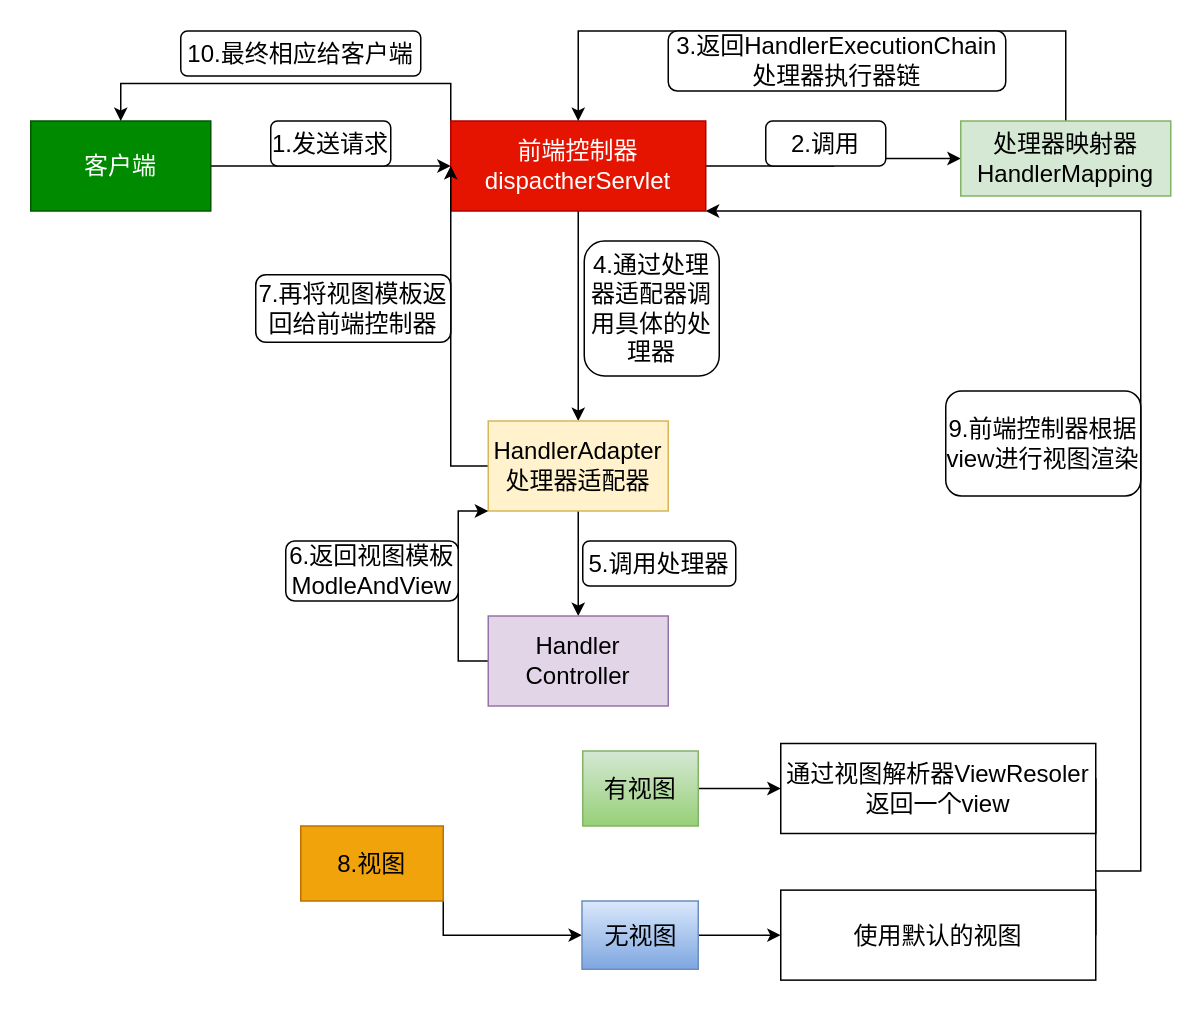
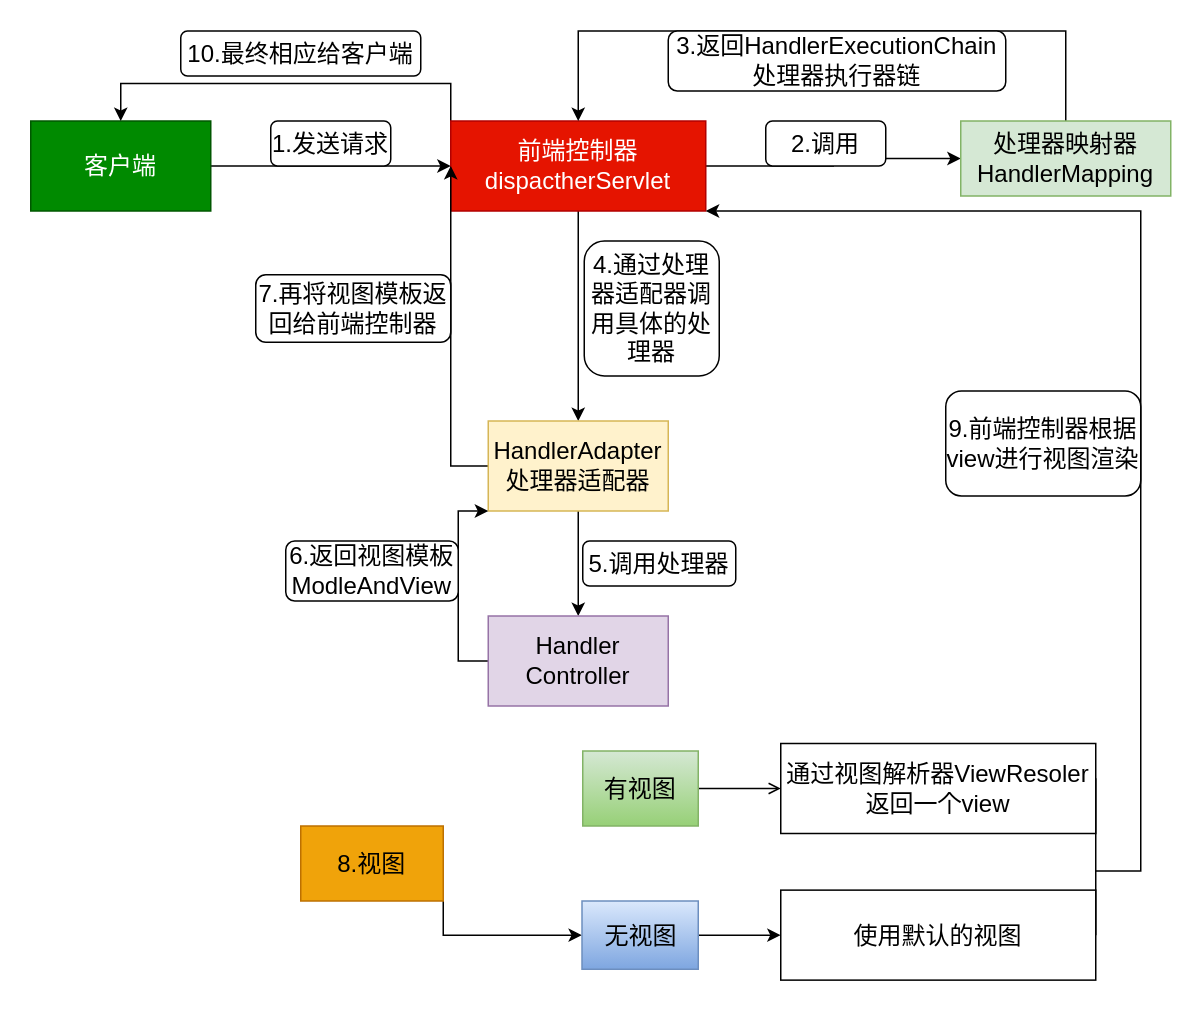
  <mxCell id="0" />
  <mxCell id="1" parent="0" />
  <mxCell id="2" style="edgeStyle=orthogonalEdgeStyle;rounded=0;orthogonalLoop=1;jettySize=auto;html=1;exitX=1;exitY=0.5;exitDx=0;exitDy=0;fontSize=16;" edge="1" parent="1" source="3"><mxGeometry relative="1" as="geometry"><mxPoint x="300" y="110" as="targetPoint" /></mxGeometry></mxCell>
  <mxCell id="3" value="客户端" style="rounded=0;whiteSpace=wrap;html=1;fontSize=16;fillColor=#008a00;strokeColor=#005700;fontColor=#ffffff;" vertex="1" parent="1"><mxGeometry y="80" width="120" height="60" as="geometry" x="20" /></mxCell>
  <mxCell id="4" style="edgeStyle=orthogonalEdgeStyle;rounded=0;orthogonalLoop=1;jettySize=auto;html=1;exitX=1;exitY=0.5;exitDx=0;exitDy=0;fontSize=16;" edge="1" parent="1" source="7" target="10"><mxGeometry relative="1" as="geometry"><mxPoint x="700" y="110" as="targetPoint" /></mxGeometry></mxCell>
  <mxCell id="5" style="edgeStyle=orthogonalEdgeStyle;rounded=0;orthogonalLoop=1;jettySize=auto;html=1;fontSize=16;" edge="1" parent="1" source="7"><mxGeometry relative="1" as="geometry"><mxPoint x="385" y="280" as="targetPoint" /></mxGeometry></mxCell>
  <mxCell id="6" style="edgeStyle=orthogonalEdgeStyle;rounded=0;orthogonalLoop=1;jettySize=auto;html=1;exitX=0;exitY=0;exitDx=0;exitDy=0;fontSize=16;" edge="1" parent="1" source="7" target="3"><mxGeometry relative="1" as="geometry"><mxPoint x="90" y="30" as="targetPoint" /><Array as="points"><mxPoint x="300" y="55" /><mxPoint x="80" y="55" /></Array></mxGeometry></mxCell>
  <mxCell id="7" value="前端控制器&lt;br&gt;dispactherServlet" style="rounded=0;whiteSpace=wrap;html=1;fontSize=16;fillColor=#e51400;strokeColor=#B20000;fontColor=#ffffff;" vertex="1" parent="1"><mxGeometry x="300" y="80" width="170" height="60" as="geometry" /></mxCell>
  <mxCell id="8" value="1.发送请求" style="rounded=1;whiteSpace=wrap;html=1;fontSize=16;" vertex="1" parent="1"><mxGeometry x="180" y="80" width="80" height="30" as="geometry" /></mxCell>
  <mxCell id="9" style="edgeStyle=orthogonalEdgeStyle;rounded=0;orthogonalLoop=1;jettySize=auto;html=1;exitX=0.5;exitY=0;exitDx=0;exitDy=0;fontSize=16;" edge="1" parent="1" source="10" target="7"><mxGeometry relative="1" as="geometry"><mxPoint x="500" y="20" as="targetPoint" /><Array as="points"><mxPoint x="710" y="20" /><mxPoint x="385" y="20" /></Array></mxGeometry></mxCell>
  <mxCell id="10" value="处理器映射器&lt;br&gt;HandlerMapping" style="rounded=0;whiteSpace=wrap;html=1;fontSize=16;fillColor=#d5e8d4;strokeColor=#82b366;" vertex="1" parent="1"><mxGeometry x="640" y="80" width="140" height="50" as="geometry" /></mxCell>
  <mxCell id="11" value="2.调用" style="rounded=1;whiteSpace=wrap;html=1;fontSize=16;" vertex="1" parent="1"><mxGeometry x="510" y="80" width="80" height="30" as="geometry" /></mxCell>
  <mxCell id="12" value="3.返回HandlerExecutionChain&lt;br&gt;处理器执行器链" style="rounded=1;whiteSpace=wrap;html=1;fontSize=16;" vertex="1" parent="1"><mxGeometry x="445" y="20" width="225" height="40" as="geometry" /></mxCell>
  <mxCell id="13" style="edgeStyle=orthogonalEdgeStyle;rounded=0;orthogonalLoop=1;jettySize=auto;html=1;exitX=0.5;exitY=1;exitDx=0;exitDy=0;fontSize=16;" edge="1" parent="1" source="15"><mxGeometry relative="1" as="geometry"><mxPoint x="385" y="410" as="targetPoint" /></mxGeometry></mxCell>
  <mxCell id="14" style="edgeStyle=orthogonalEdgeStyle;rounded=0;orthogonalLoop=1;jettySize=auto;html=1;exitX=0;exitY=0.5;exitDx=0;exitDy=0;entryX=0;entryY=0.5;entryDx=0;entryDy=0;fontSize=16;" edge="1" parent="1" source="15" target="7"><mxGeometry relative="1" as="geometry"><Array as="points"><mxPoint x="300" y="310" /></Array></mxGeometry></mxCell>
  <mxCell id="15" value="HandlerAdapter&lt;br&gt;处理器适配器" style="rounded=0;whiteSpace=wrap;html=1;fontSize=16;fillColor=#fff2cc;strokeColor=#d6b656;" vertex="1" parent="1"><mxGeometry x="325" y="280" width="120" height="60" as="geometry" /></mxCell>
  <mxCell id="16" value="4.通过处理器适配器调用具体的处理器" style="rounded=1;whiteSpace=wrap;html=1;fontSize=16;" vertex="1" parent="1"><mxGeometry x="389" y="160" width="90" height="90" as="geometry" /></mxCell>
  <mxCell id="17" style="edgeStyle=orthogonalEdgeStyle;rounded=0;orthogonalLoop=1;jettySize=auto;html=1;exitX=0;exitY=0.5;exitDx=0;exitDy=0;entryX=0;entryY=1;entryDx=0;entryDy=0;fontSize=16;" edge="1" parent="1" source="18" target="15"><mxGeometry relative="1" as="geometry"><Array as="points"><mxPoint x="305" y="440" /><mxPoint x="305" y="340" /></Array></mxGeometry></mxCell>
  <mxCell id="18" value="Handler&lt;br&gt;Controller" style="rounded=0;whiteSpace=wrap;html=1;fontSize=16;fillColor=#e1d5e7;strokeColor=#9673a6;" vertex="1" parent="1"><mxGeometry x="325" y="410" width="120" height="60" as="geometry" /></mxCell>
  <mxCell id="19" value="5.调用处理器" style="rounded=1;whiteSpace=wrap;html=1;fontSize=16;" vertex="1" parent="1"><mxGeometry x="388" y="360" width="102" height="30" as="geometry" /></mxCell>
  <mxCell id="20" value="6.返回视图模板&lt;br&gt;ModleAndView" style="rounded=1;whiteSpace=wrap;html=1;fontSize=16;" vertex="1" parent="1"><mxGeometry x="190" y="360" width="115" height="40" as="geometry" /></mxCell>
  <mxCell id="21" value="7.再将视图模板返回给前端控制器" style="rounded=1;whiteSpace=wrap;html=1;fontSize=16;" vertex="1" parent="1"><mxGeometry x="170" y="182.5" width="130" height="45" as="geometry" /></mxCell>
  <mxCell id="22" style="edgeStyle=orthogonalEdgeStyle;rounded=0;orthogonalLoop=1;jettySize=auto;html=1;exitX=1;exitY=1;exitDx=0;exitDy=0;entryX=0;entryY=0.5;entryDx=0;entryDy=0;fontSize=16;" edge="1" parent="1" source="23" target="28"><mxGeometry relative="1" as="geometry" /></mxCell>
  <mxCell id="23" value="8.视图" style="rounded=0;whiteSpace=wrap;html=1;fontSize=16;fillColor=#f0a30a;fontColor=#000000;strokeColor=#BD7000;" vertex="1" parent="1"><mxGeometry x="200" y="550" width="95" height="50" as="geometry" /></mxCell>
- <mxCell id="24" style="edgeStyle=orthogonalEdgeStyle;rounded=0;orthogonalLoop=1;jettySize=auto;html=1;exitX=1;exitY=0.5;exitDx=0;exitDy=0;fontSize=16;" edge="1" parent="1" source="25" target="26"><mxGeometry relative="1" as="geometry"><mxPoint x="520" y="510" as="targetPoint" /></mxGeometry></mxCell>
+ <mxCell id="24" style="edgeStyle=orthogonalEdgeStyle;rounded=0;orthogonalLoop=1;jettySize=auto;html=1;exitX=1;exitY=0.5;exitDx=0;exitDy=0;fontSize=16;endArrow=open;" edge="1" parent="1" source="25" target="26"><mxGeometry relative="1" as="geometry"><mxPoint x="520" y="510" as="targetPoint" /></mxGeometry></mxCell>
  <mxCell id="25" value="有视图" style="rounded=0;whiteSpace=wrap;html=1;fontSize=16;fillColor=#d5e8d4;gradientColor=#97d077;strokeColor=#82b366;" vertex="1" parent="1"><mxGeometry x="388" y="500" width="77" height="50" as="geometry" /></mxCell>
  <mxCell id="26" value="通过视图解析器ViewResoler返回一个view" style="rounded=0;whiteSpace=wrap;html=1;fontSize=16;" vertex="1" parent="1"><mxGeometry x="520" y="495" width="210" height="60" as="geometry" /></mxCell>
  <mxCell id="27" style="edgeStyle=orthogonalEdgeStyle;rounded=0;orthogonalLoop=1;jettySize=auto;html=1;exitX=1;exitY=0.5;exitDx=0;exitDy=0;entryX=0;entryY=0.5;entryDx=0;entryDy=0;fontSize=16;" edge="1" parent="1" source="28" target="29"><mxGeometry relative="1" as="geometry" /></mxCell>
  <mxCell id="28" value="无视图" style="rounded=0;whiteSpace=wrap;html=1;fontSize=16;fillColor=#dae8fc;gradientColor=#7ea6e0;strokeColor=#6c8ebf;" vertex="1" parent="1"><mxGeometry x="387.5" y="600" width="77.5" height="45.5" as="geometry" /></mxCell>
  <mxCell id="29" value="使用默认的视图" style="rounded=0;whiteSpace=wrap;html=1;fontSize=16;" vertex="1" parent="1"><mxGeometry x="520" y="592.75" width="210" height="60" as="geometry" /></mxCell>
  <mxCell id="30" value="" style="endArrow=none;html=1;rounded=0;fontSize=16;exitX=1;exitY=0.5;exitDx=0;exitDy=0;entryX=1;entryY=0.387;entryDx=0;entryDy=0;entryPerimeter=0;" edge="1" parent="1" source="29" target="26"><mxGeometry width="50" height="50" relative="1" as="geometry"><mxPoint x="740" y="630" as="sourcePoint" /><mxPoint x="740" y="520" as="targetPoint" /><Array as="points" /></mxGeometry></mxCell>
  <mxCell id="31" value="" style="endArrow=classic;html=1;rounded=0;fontSize=16;entryX=1;entryY=1;entryDx=0;entryDy=0;" edge="1" parent="1" target="7"><mxGeometry width="50" height="50" relative="1" as="geometry"><mxPoint x="730" y="580" as="sourcePoint" /><mxPoint x="610" y="160" as="targetPoint" /><Array as="points"><mxPoint x="760" y="580" /><mxPoint x="760" y="520" /><mxPoint x="760" y="140" /></Array></mxGeometry></mxCell>
  <mxCell id="32" value="9.前端控制器根据view进行视图渲染" style="rounded=1;whiteSpace=wrap;html=1;fontSize=16;" vertex="1" parent="1"><mxGeometry x="630" y="260" width="130" height="70" as="geometry" /></mxCell>
  <mxCell id="33" value="10.最终相应给客户端" style="rounded=1;whiteSpace=wrap;html=1;fontSize=16;" vertex="1" parent="1"><mxGeometry x="120" y="20" width="160" height="30" as="geometry" /></mxCell>
